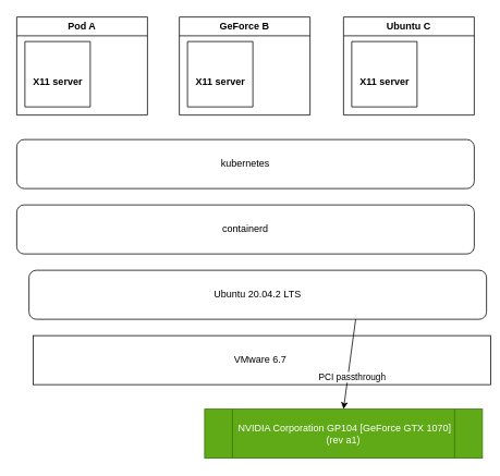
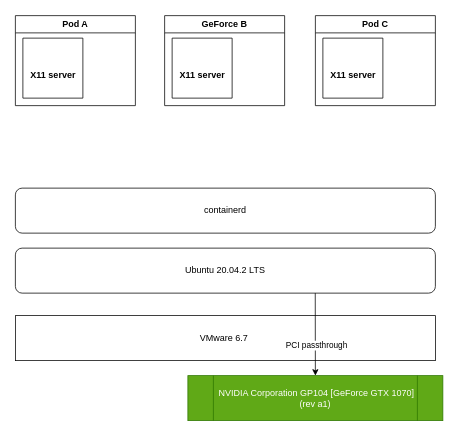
  <mxCell id="0" />
  <mxCell id="1" parent="0" />
- <mxCell id="2" value="Ubuntu 20.04.2 LTS" style="rounded=1;whiteSpace=wrap;html=1;" vertex="1" parent="1"><mxGeometry x="35" y="330" width="560" height="60" as="geometry" /></mxCell>
- <mxCell id="3" value="VMware 6.7&amp;nbsp;" style="rounded=0;whiteSpace=wrap;html=1;" vertex="1" parent="1"><mxGeometry x="40" y="410" width="560" height="60" as="geometry" /></mxCell>
+ <mxCell id="2" value="Ubuntu 20.04.2 LTS" style="rounded=1;whiteSpace=wrap;html=1;" vertex="1" parent="1"><mxGeometry x="20" y="330" width="560" height="60" as="geometry" /></mxCell>
+ <mxCell id="3" value="VMware 6.7&amp;nbsp;" style="rounded=0;whiteSpace=wrap;html=1;" vertex="1" parent="1"><mxGeometry x="20" y="420" width="560" height="60" as="geometry" /></mxCell>
  <mxCell id="4" value="&amp;nbsp;NVIDIA Corporation GP104 [GeForce GTX 1070] (rev a1)" style="shape=process;whiteSpace=wrap;html=1;backgroundOutline=1;fillColor=#60a917;strokeColor=#2D7600;fontColor=#ffffff;" vertex="1" parent="1"><mxGeometry x="250" y="500" width="340" height="60" as="geometry" /></mxCell>
  <mxCell id="5" value="" style="endArrow=classic;html=1;rounded=0;entryX=0.5;entryY=0;entryDx=0;entryDy=0;exitX=0.714;exitY=1;exitDx=0;exitDy=0;exitPerimeter=0;" edge="1" parent="1" source="2" target="4"><mxGeometry width="50" height="50" relative="1" as="geometry"><mxPoint x="420" y="400" as="sourcePoint" /><mxPoint x="420" y="490" as="targetPoint" /></mxGeometry></mxCell>
  <mxCell id="6" value="&amp;nbsp;PCI passthrough" style="edgeLabel;html=1;align=center;verticalAlign=middle;resizable=0;points=[];" vertex="1" connectable="0" parent="5"><mxGeometry x="-0.156" y="2" relative="1" as="geometry"><mxPoint x="-2" y="24" as="offset" /></mxGeometry></mxCell>
  <mxCell id="7" value="containerd" style="rounded=1;whiteSpace=wrap;html=1;" vertex="1" parent="1"><mxGeometry x="20" y="250" width="560" height="60" as="geometry" /></mxCell>
- <mxCell id="8" value="kubernetes" style="rounded=1;whiteSpace=wrap;html=1;" vertex="1" parent="1"><mxGeometry x="20" y="170" width="560" height="60" as="geometry" /></mxCell>
  <mxCell id="9" value="Pod A" style="swimlane;whiteSpace=wrap;html=1;" vertex="1" parent="1"><mxGeometry x="20" y="20" width="160" height="120" as="geometry" /></mxCell>
  <mxCell id="10" value="" style="swimlane;startSize=0;" vertex="1" parent="9"><mxGeometry x="10" y="30" width="80" height="80" as="geometry" /></mxCell>
- <mxCell id="11" value="Ubuntu C" style="swimlane;whiteSpace=wrap;html=1;" vertex="1" parent="1"><mxGeometry x="420" y="20" width="160" height="120" as="geometry" /></mxCell>
+ <mxCell id="11" value="Pod C" style="swimlane;whiteSpace=wrap;html=1;" vertex="1" parent="1"><mxGeometry x="420" y="20" width="160" height="120" as="geometry" /></mxCell>
  <mxCell id="12" value="" style="swimlane;startSize=0;" vertex="1" parent="11"><mxGeometry x="10" y="30" width="80" height="80" as="geometry" /></mxCell>
  <mxCell id="13" value="&lt;b&gt;X11 server&lt;/b&gt;" style="text;html=1;align=center;verticalAlign=middle;resizable=0;points=[];autosize=1;strokeColor=none;fillColor=none;" vertex="1" parent="12"><mxGeometry y="35" width="80" height="30" as="geometry" /></mxCell>
  <mxCell id="14" value="GeForce B" style="swimlane;whiteSpace=wrap;html=1;" vertex="1" parent="1"><mxGeometry x="219" y="20" width="160" height="120" as="geometry" /></mxCell>
  <mxCell id="15" value="" style="swimlane;startSize=0;" vertex="1" parent="14"><mxGeometry x="10" y="30" width="80" height="80" as="geometry" /></mxCell>
  <mxCell id="16" value="&lt;b&gt;X11 server&lt;/b&gt;" style="text;html=1;align=center;verticalAlign=middle;resizable=0;points=[];autosize=1;strokeColor=none;fillColor=none;" vertex="1" parent="15"><mxGeometry y="35" width="80" height="30" as="geometry" /></mxCell>
  <mxCell id="17" value="&lt;b&gt;X11 server&lt;/b&gt;" style="text;html=1;align=center;verticalAlign=middle;resizable=0;points=[];autosize=1;strokeColor=none;fillColor=none;" vertex="1" parent="1"><mxGeometry x="30" y="85" width="80" height="30" as="geometry" /></mxCell>
